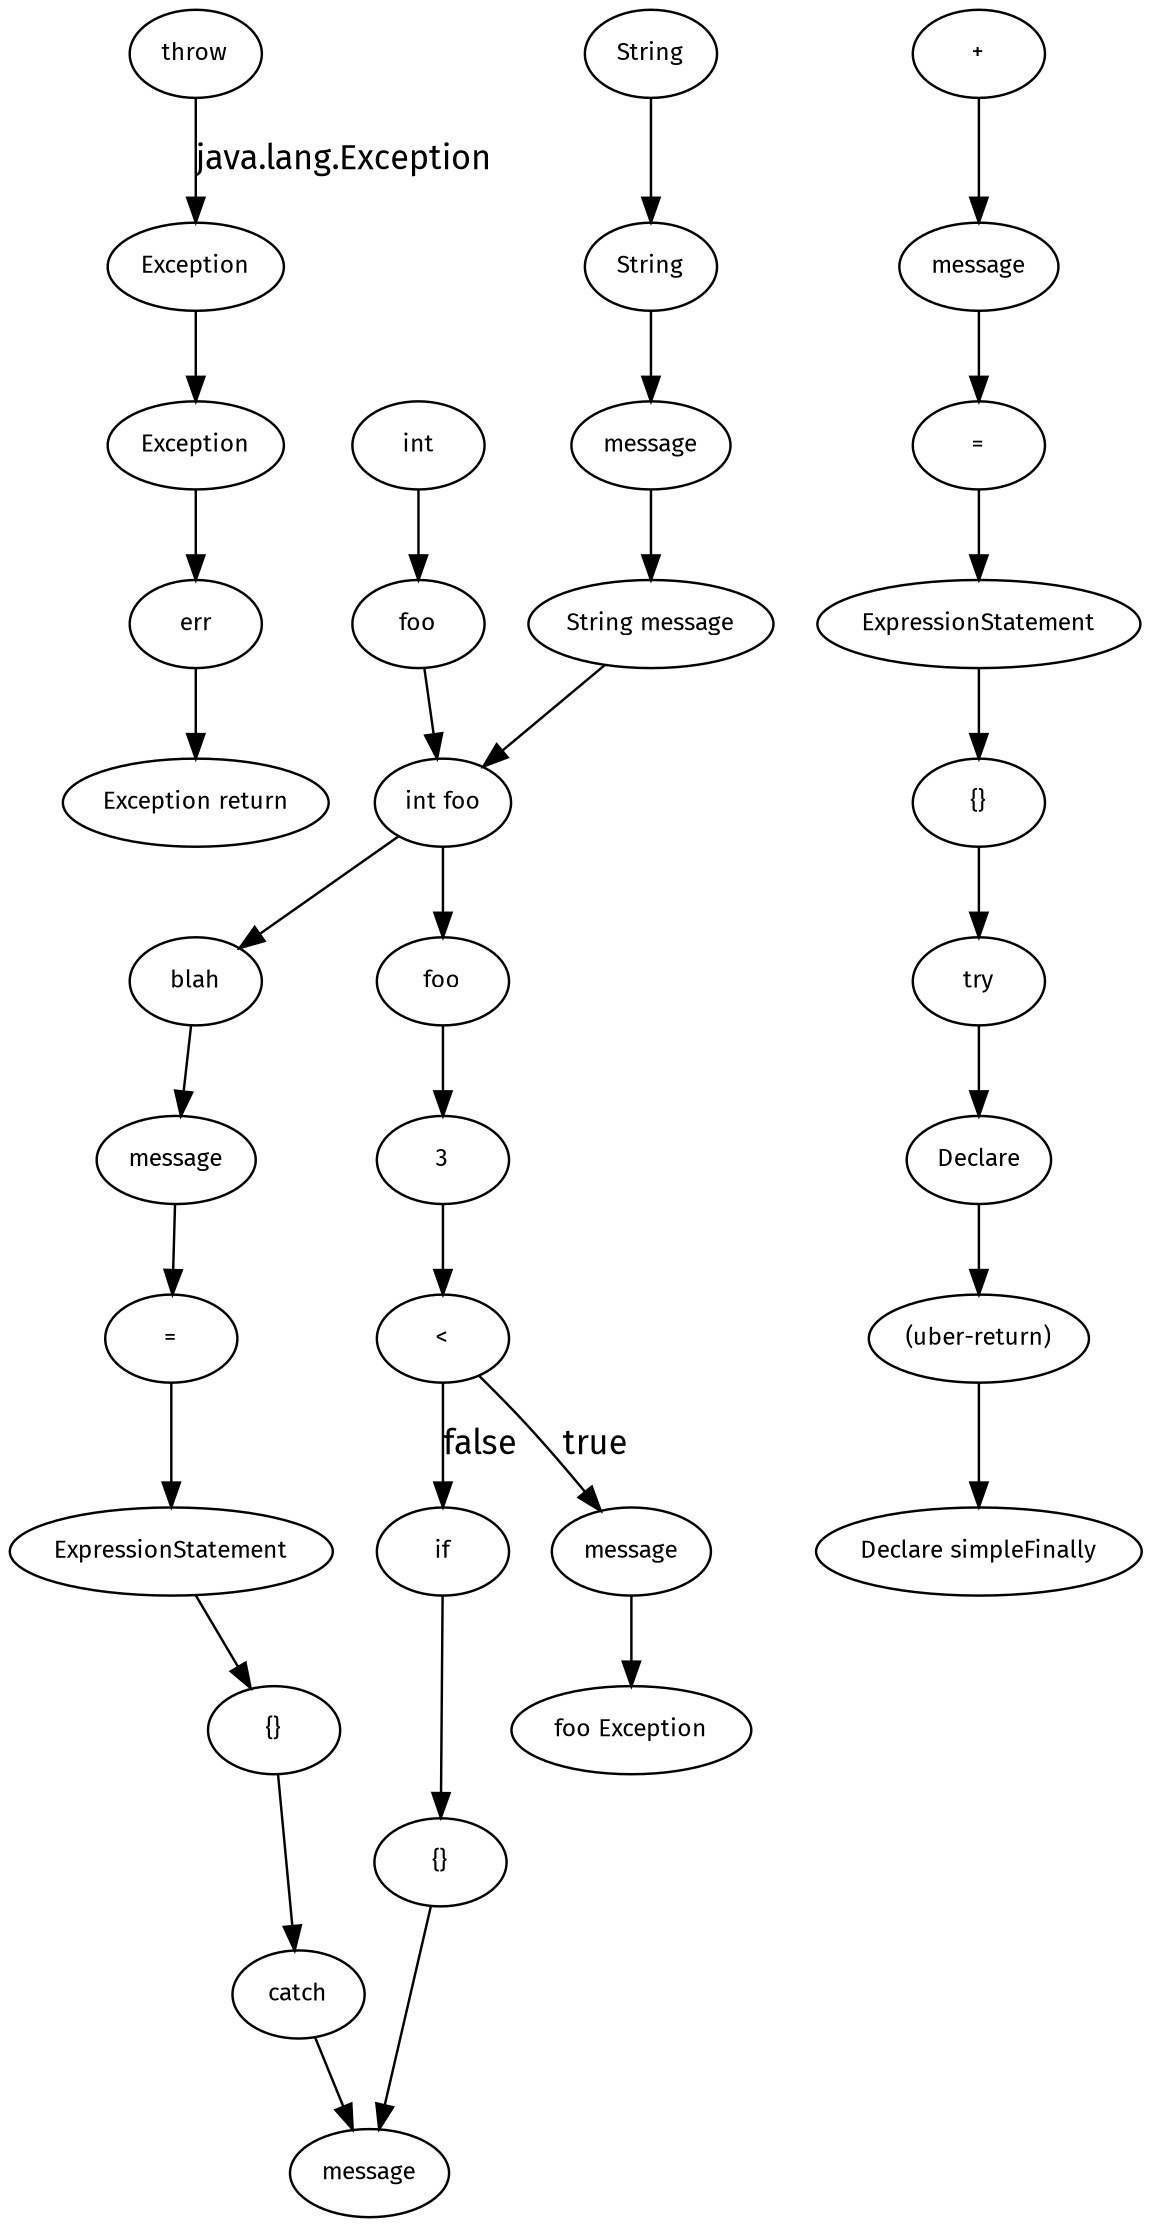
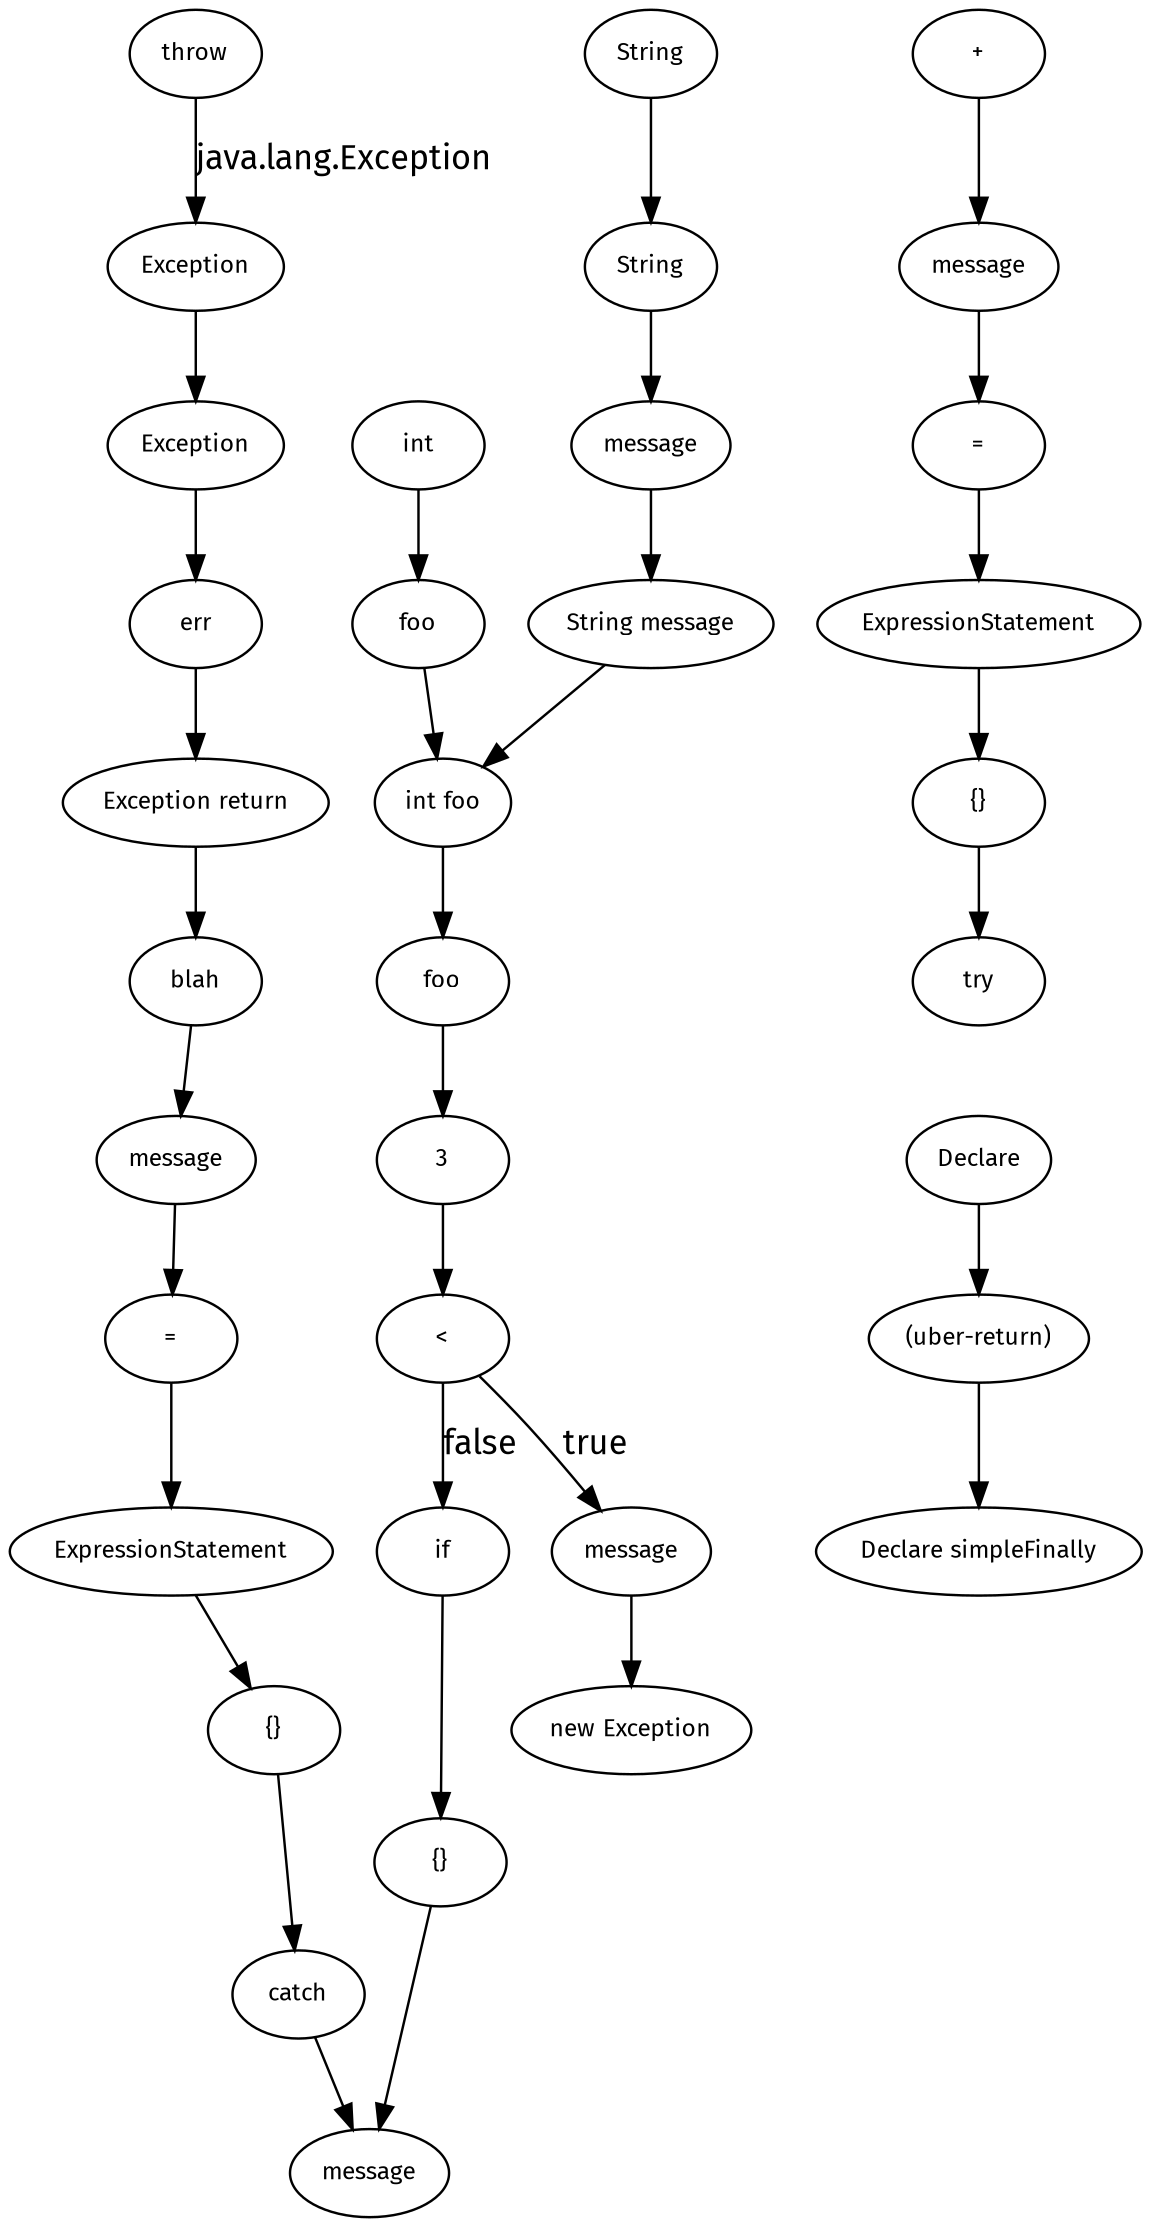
  digraph {
    fontname="Fira Sans"
    node [fontname="Fira Sans" fontsize=10]
    edge [fontname="Fira Sans"]
    n1 [label=if]
    n2 [label="{}"]
    n3 [label=message]
    n4 [label=blah]
    n5 [label=message]
    n6 [label="="]
    n7 [label=ExpressionStatement]
    n8 [label="{}"]
    n9 [label=catch]
    n10 [label=err]
    n11 [label="Exception return"]
    n12 [label=Exception]
    n13 [label=Exception]
    n14 [label=foo]
    n15 [label="int foo"]
    n16 [label=foo]
    n17 [label=int]
    n18 [label=3]
    n19 [label=message]
    n20 [label="String message"]
    n21 [label="+"]
    n22 [label=message]
    n23 [label=String]
    n24 [label=String]
    n25 [label="="]
    n26 [label=ExpressionStatement]
    n27 [label="(uber-return)"]
    n28 [label="Declare simpleFinally"]
    n29 [label="{}"]
    n30 [label=try]
    n31 [label=Declare]
    n32 [label=message]
-   n33 [label="foo Exception"]
+   n33 [label="new Exception"]
    n34 [label=throw]
    n35 [label="<"]
    n1 -> n2
    n2 -> n3
    n4 -> n5
    n5 -> n6
    n6 -> n7
    n7 -> n8
    n8 -> n9
    n9 -> n3
    n10 -> n11
-   n15 -> n4
+   n11 -> n4
    n12 -> n13
    n13 -> n10
    n14 -> n15
    n15 -> n16
    n16 -> n18
    n17 -> n14
    n18 -> n35
    n19 -> n20
    n20 -> n15
    n21 -> n22
    n22 -> n25
    n23 -> n24
    n24 -> n19
    n25 -> n26
    n26 -> n29
    n27 -> n28
    n29 -> n30
-   n30 -> n31
    n31 -> n27
    n32 -> n33
    n34 -> n12 [label="java.lang.Exception"]
    n35 -> n1 [label=false]
    n35 -> n32 [label=true]
  }
